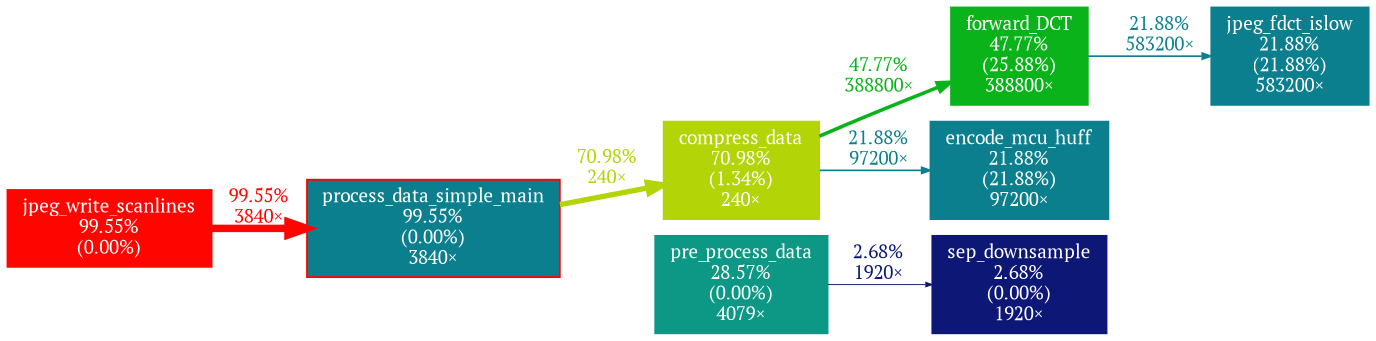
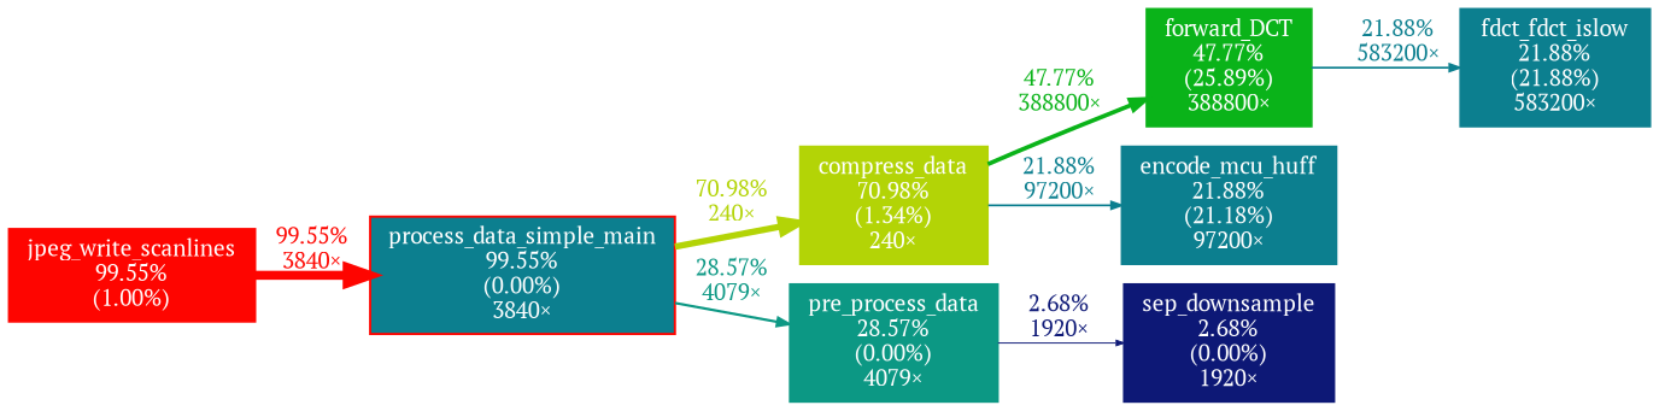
  digraph {
    fontname="PT Serif"
    nodesep=0.125
    rankdir=LR
    ranksep=0.25
    node [color="#fe0500" fontcolor="#ffffff" fontname="PT Serif" fontsize=10.00 shape=box style=filled]
    edge [arrowsize=0.47 color="#0c7f8f" fontcolor="#0c7f8f" fontname="PT Serif" fontsize=10.00 labeldistance=0.88 penwidth=0.88]
    n1 [fillcolor="#0c7f8f" height=0 label="process_data_simple_main\n99.55%\n(0.00%)\n3840×" width=0]
    n2 [color="#b3d406" height=0 label="compress_data\n70.98%\n(1.34%)\n240×" width=0]
    n3 [color="#0c9884" height=0 label="pre_process_data\n28.57%\n(0.00%)\n4079×" width=0]
-   n4 [color="#0ab319" height=0 label="forward_DCT\n47.77%\n(25.88%)\n388800×" width=0]
-   n5 [color="#0c7f8f" height=0 label="encode_mcu_huff\n21.88%\n(21.88%)\n97200×" width=0]
+   n4 [color="#0ab319" height=0 label="forward_DCT\n47.77%\n(25.89%)\n388800×" width=0]
+   n5 [color="#0c7f8f" height=0 label="encode_mcu_huff\n21.88%\n(21.18%)\n97200×" width=0]
    n6 [color="#0d1876" height=0 label="sep_downsample\n2.68%\n(0.00%)\n1920×" width=0]
-   n7 [color="#0c7f8f" height=0 label="jpeg_fdct_islow\n21.88%\n(21.88%)\n583200×" width=0]
-   n8 [height=0 label="jpeg_write_scanlines\n99.55%\n(0.00%)" width=0]
+   n7 [color="#0c7f8f" height=0 label="fdct_fdct_islow\n21.88%\n(21.88%)\n583200×" width=0]
+   n8 [height=0 label="jpeg_write_scanlines\n99.55%\n(1.00%)" width=0]
    n1 -> n2 [arrowsize=0.84 color="#b3d406" fontcolor="#b3d406" label="70.98%\n240×" labeldistance=2.84 penwidth=2.84]
+   n1 -> n3 [arrowsize=0.53 color="#0c9884" fontcolor="#0c9884" label="28.57%\n4079×" labeldistance=1.14 penwidth=1.14]
    n2 -> n4 [arrowsize=0.69 color="#0ab319" fontcolor="#0ab319" label="47.77%\n388800×" labeldistance=1.91 penwidth=1.91]
    n2 -> n5 [label="21.88%\n97200×"]
    n3 -> n6 [arrowsize=0.35 color="#0d1876" fontcolor="#0d1876" label="2.68%\n1920×" labeldistance=0.50 penwidth=0.50]
    n4 -> n7 [label="21.88%\n583200×"]
    n8 -> n1 [arrowsize=1.00 color="#fe0500" fontcolor="#fe0500" label="99.55%\n3840×" labeldistance=3.98 penwidth=3.98]
  }
